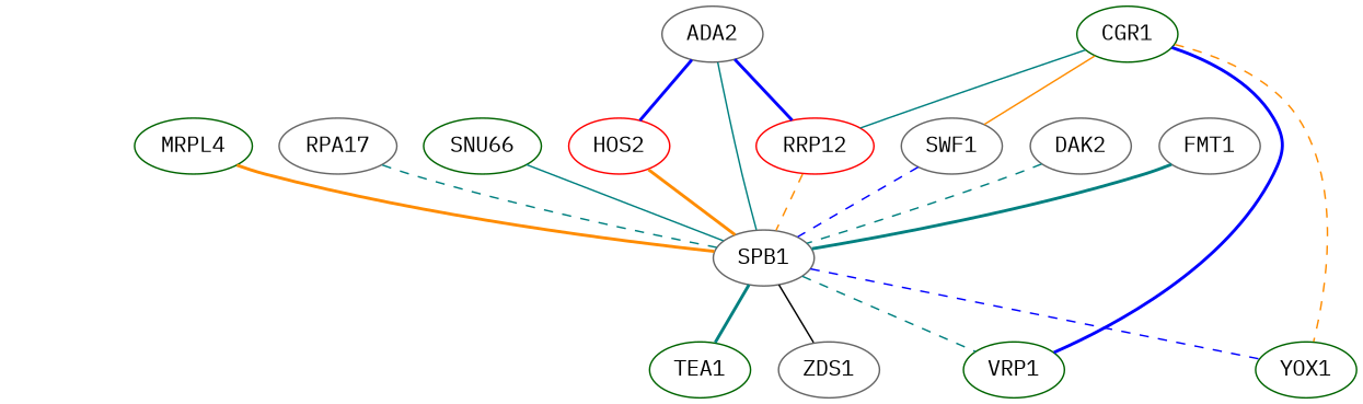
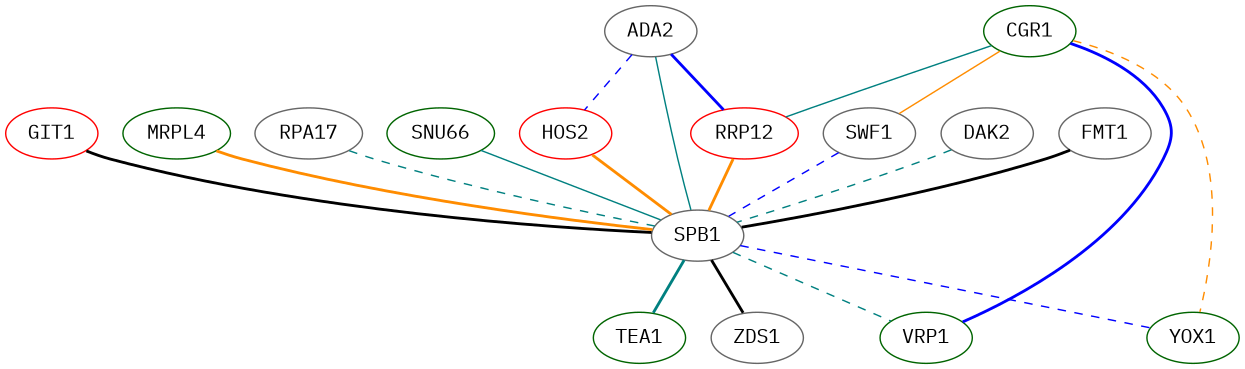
  graph {
    fontname="IBM Plex Mono"
    node [color=gray40 fontname="IBM Plex Mono"]
    edge [color=teal fontname="IBM Plex Mono" style=bold]
    HOS2 [color=red]
    ADA2
    RRP12 [color=red]
    SPB1
    VRP1 [color=darkgreen]
    YOX1 [color=darkgreen]
    TEA1 [color=darkgreen]
    ZDS1
    CGR1 [color=darkgreen]
    SWF1
    DAK2
    FMT1
+   GIT1 [color=red]
    MRPL4 [color=darkgreen]
    n15 [label=RPA17]
    SNU66 [color=darkgreen]
    HOS2 -- SPB1 [color=darkorange]
-   ADA2 -- HOS2 [color=blue]
+   ADA2 -- HOS2 [color=blue style=dashed]
    ADA2 -- RRP12 [color=blue]
    ADA2 -- SPB1 [style=solid]
-   RRP12 -- SPB1 [color=darkorange style=dashed]
+   RRP12 -- SPB1 [color=darkorange]
    SPB1 -- VRP1 [style=dashed]
    SPB1 -- YOX1 [color=blue style=dashed]
    SPB1 -- TEA1
-   SPB1 -- ZDS1 [color=black style=solid]
+   SPB1 -- ZDS1 [color=black]
    CGR1 -- RRP12 [style=solid]
    CGR1 -- VRP1 [color=blue]
    CGR1 -- YOX1 [color=darkorange style=dashed]
    CGR1 -- SWF1 [color=darkorange style=solid]
    SWF1 -- SPB1 [color=blue style=dashed]
    DAK2 -- SPB1 [style=dashed]
-   FMT1 -- SPB1
+   FMT1 -- SPB1 [color=black]
+   GIT1 -- SPB1 [color=black]
    MRPL4 -- SPB1 [color=darkorange]
    n15 -- SPB1 [style=dashed]
    SNU66 -- SPB1 [style=solid]
  }
